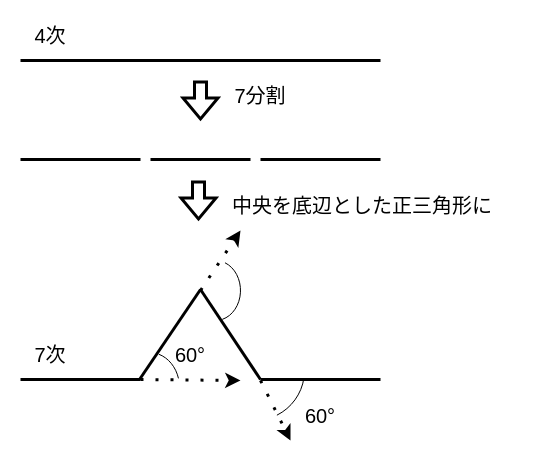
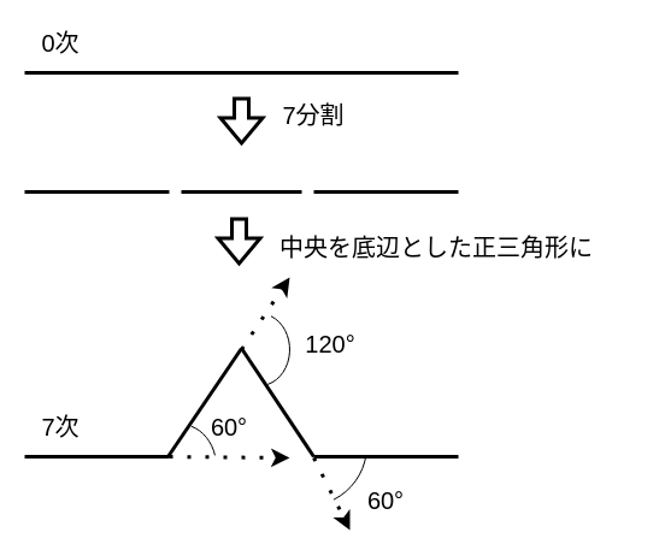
  <mxCell id="0" />
  <mxCell id="1" parent="0" />
  <mxCell id="2" value="" style="endArrow=none;html=1;rounded=0;strokeWidth=3;" edge="1" parent="1"><mxGeometry width="50" height="50" relative="1" as="geometry"><mxPoint x="20" y="60" as="sourcePoint" /><mxPoint x="380" y="60" as="targetPoint" /></mxGeometry></mxCell>
  <mxCell id="3" value="" style="endArrow=none;html=1;rounded=0;strokeWidth=3;" edge="1" parent="1"><mxGeometry width="50" height="50" relative="1" as="geometry"><mxPoint x="20" y="159" as="sourcePoint" /><mxPoint x="140" y="159" as="targetPoint" /></mxGeometry></mxCell>
  <mxCell id="4" value="" style="endArrow=none;html=1;rounded=0;strokeWidth=3;" edge="1" parent="1"><mxGeometry width="50" height="50" relative="1" as="geometry"><mxPoint x="150" y="159" as="sourcePoint" /><mxPoint x="250" y="159" as="targetPoint" /></mxGeometry></mxCell>
  <mxCell id="5" value="" style="endArrow=none;html=1;rounded=0;strokeWidth=3;" edge="1" parent="1"><mxGeometry width="50" height="50" relative="1" as="geometry"><mxPoint x="260" y="159" as="sourcePoint" /><mxPoint x="380" y="159" as="targetPoint" /></mxGeometry></mxCell>
  <mxCell id="6" value="" style="endArrow=none;html=1;rounded=0;strokeWidth=3;" edge="1" parent="1"><mxGeometry width="50" height="50" relative="1" as="geometry"><mxPoint x="20" y="379" as="sourcePoint" /><mxPoint x="140" y="379" as="targetPoint" /></mxGeometry></mxCell>
  <mxCell id="7" value="" style="endArrow=none;html=1;rounded=0;strokeWidth=3;" edge="1" parent="1"><mxGeometry width="50" height="50" relative="1" as="geometry"><mxPoint x="139" y="379" as="sourcePoint" /><mxPoint x="200" y="289" as="targetPoint" /></mxGeometry></mxCell>
  <mxCell id="8" value="" style="endArrow=none;html=1;rounded=0;strokeWidth=3;" edge="1" parent="1"><mxGeometry width="50" height="50" relative="1" as="geometry"><mxPoint x="260" y="379" as="sourcePoint" /><mxPoint x="380" y="379" as="targetPoint" /></mxGeometry></mxCell>
  <mxCell id="9" value="" style="endArrow=none;html=1;rounded=0;strokeWidth=3;" edge="1" parent="1"><mxGeometry width="50" height="50" relative="1" as="geometry"><mxPoint x="260" y="379" as="sourcePoint" /><mxPoint x="200" y="289" as="targetPoint" /></mxGeometry></mxCell>
  <mxCell id="10" value="" style="shape=flexArrow;endArrow=classic;html=1;rounded=0;strokeWidth=3;" edge="1" parent="1"><mxGeometry width="50" height="50" relative="1" as="geometry"><mxPoint x="200" y="80" as="sourcePoint" /><mxPoint x="200" y="120" as="targetPoint" /></mxGeometry></mxCell>
  <mxCell id="11" value="" style="shape=flexArrow;endArrow=classic;html=1;rounded=0;strokeWidth=3;" edge="1" parent="1"><mxGeometry width="50" height="50" relative="1" as="geometry"><mxPoint x="198" y="180" as="sourcePoint" /><mxPoint x="198" y="220" as="targetPoint" /></mxGeometry></mxCell>
- <mxCell id="12" value="4次" style="text;html=1;strokeColor=none;fillColor=none;align=center;verticalAlign=middle;whiteSpace=wrap;rounded=0;fontSize=20;" vertex="1" parent="1"><mxGeometry x="20" y="20" width="60" height="30" as="geometry" /></mxCell>
+ <mxCell id="12" value="0次" style="text;html=1;strokeColor=none;fillColor=none;align=center;verticalAlign=middle;whiteSpace=wrap;rounded=0;fontSize=20;" vertex="1" parent="1"><mxGeometry x="20" y="20" width="60" height="30" as="geometry" /></mxCell>
  <mxCell id="13" value="7次" style="text;html=1;strokeColor=none;fillColor=none;align=center;verticalAlign=middle;whiteSpace=wrap;rounded=0;fontSize=20;" vertex="1" parent="1"><mxGeometry x="20" y="339" width="60" height="30" as="geometry" /></mxCell>
  <mxCell id="14" value="7分割" style="text;html=1;strokeColor=none;fillColor=none;align=center;verticalAlign=middle;whiteSpace=wrap;rounded=0;fontSize=20;" vertex="1" parent="1"><mxGeometry x="230" y="80" width="60" height="30" as="geometry" /></mxCell>
  <mxCell id="15" value="中央を底辺とした正三角形に" style="text;html=1;strokeColor=none;fillColor=none;align=left;verticalAlign=middle;whiteSpace=wrap;rounded=0;fontSize=20;" vertex="1" parent="1"><mxGeometry x="230" y="190" width="300" height="30" as="geometry" /></mxCell>
  <mxCell id="16" value="" style="verticalLabelPosition=bottom;verticalAlign=top;html=1;shape=mxgraph.basic.arc;startAngle=0.3;endAngle=0.458;fontSize=20;direction=north;" vertex="1" parent="1"><mxGeometry x="119" y="352" width="60" height="70" as="geometry" /></mxCell>
  <mxCell id="17" value="" style="endArrow=classic;html=1;rounded=0;fontSize=20;strokeWidth=3;dashed=1;dashPattern=1 4;strokeColor=default;endFill=1;" edge="1" parent="1"><mxGeometry width="50" height="50" relative="1" as="geometry"><mxPoint x="140" y="379" as="sourcePoint" /><mxPoint x="240" y="380" as="targetPoint" /></mxGeometry></mxCell>
  <mxCell id="18" value="60°" style="text;html=1;strokeColor=none;fillColor=none;align=center;verticalAlign=middle;whiteSpace=wrap;rounded=0;fontSize=20;" vertex="1" parent="1"><mxGeometry x="160" y="339" width="60" height="30" as="geometry" /></mxCell>
  <mxCell id="19" value="" style="endArrow=classic;html=1;rounded=0;fontSize=20;strokeWidth=3;dashed=1;dashPattern=1 4;endFill=1;" edge="1" parent="1"><mxGeometry width="50" height="50" relative="1" as="geometry"><mxPoint x="200" y="290" as="sourcePoint" /><mxPoint x="240" y="230" as="targetPoint" /></mxGeometry></mxCell>
  <mxCell id="20" value="" style="verticalLabelPosition=bottom;verticalAlign=top;html=1;shape=mxgraph.basic.arc;startAngle=0.062;endAngle=0.456;fontSize=20;" vertex="1" parent="1"><mxGeometry x="190" y="260" width="50" height="60" as="geometry" /></mxCell>
+ <mxCell id="21" value="120°" style="text;html=1;strokeColor=none;fillColor=none;align=center;verticalAlign=middle;whiteSpace=wrap;rounded=0;fontSize=20;" vertex="1" parent="1"><mxGeometry x="244" y="270" width="60" height="30" as="geometry" /></mxCell>
  <mxCell id="22" value="" style="endArrow=classic;html=1;rounded=0;fontSize=20;strokeWidth=3;dashed=1;dashPattern=1 4;endFill=1;" edge="1" parent="1"><mxGeometry width="50" height="50" relative="1" as="geometry"><mxPoint x="260" y="380" as="sourcePoint" /><mxPoint x="290" y="440" as="targetPoint" /></mxGeometry></mxCell>
  <mxCell id="23" value="" style="verticalLabelPosition=bottom;verticalAlign=top;html=1;shape=mxgraph.basic.arc;startAngle=0.274;endAngle=0.426;fontSize=20;" vertex="1" parent="1"><mxGeometry x="204" y="320" width="100" height="100" as="geometry" /></mxCell>
  <mxCell id="24" value="60°" style="text;html=1;strokeColor=none;fillColor=none;align=center;verticalAlign=middle;whiteSpace=wrap;rounded=0;fontSize=20;" vertex="1" parent="1"><mxGeometry x="290" y="400" width="60" height="30" as="geometry" /></mxCell>
